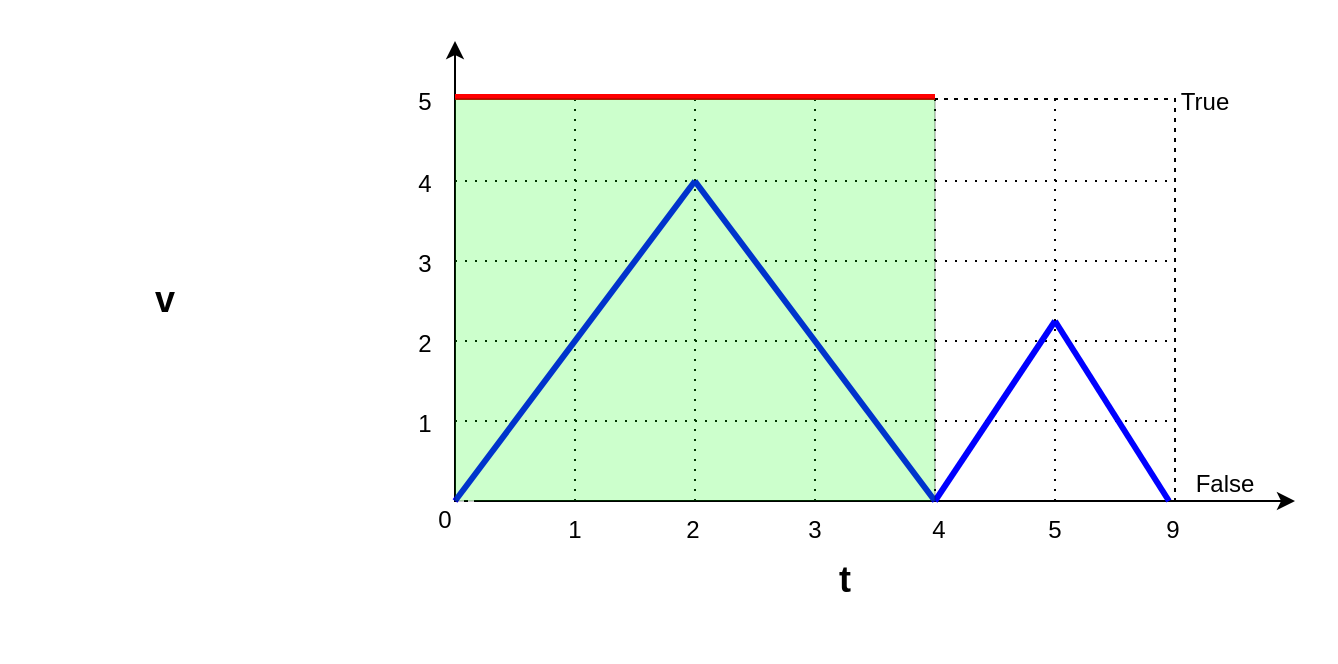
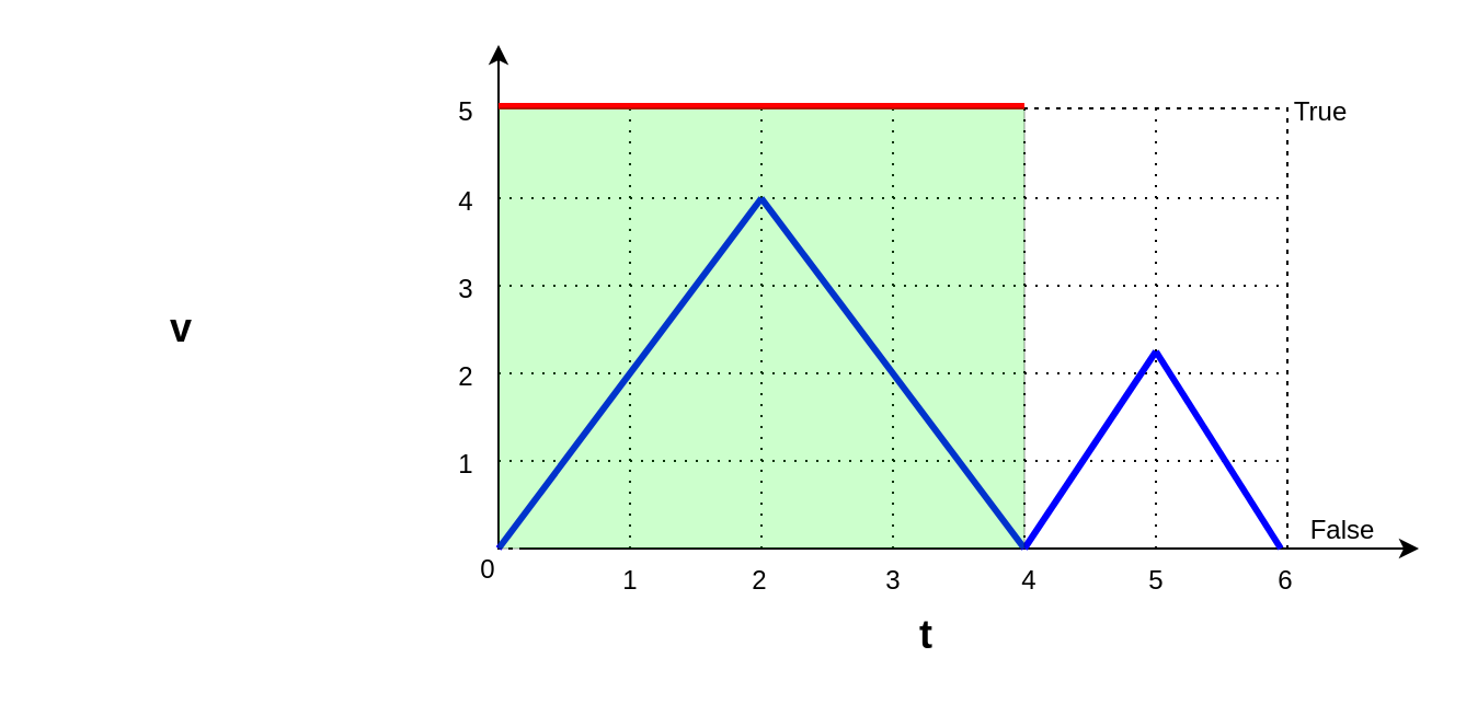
  <mxCell id="0" />
  <mxCell id="1" parent="0" />
  <mxCell id="2" value="" style="shape=table;startSize=0;container=1;collapsible=0;childLayout=tableLayout;dashed=1;dashPattern=1 4;" parent="1" vertex="1"><mxGeometry x="227" y="49" width="360" height="201" as="geometry" /></mxCell>
  <mxCell id="3" value="" style="shape=tableRow;horizontal=0;startSize=0;swimlaneHead=0;swimlaneBody=0;top=0;left=0;bottom=0;right=0;collapsible=0;dropTarget=0;fillColor=none;points=[[0,0.5],[1,0.5]];portConstraint=eastwest;" parent="2" vertex="1"><mxGeometry width="360" height="41" as="geometry" /></mxCell>
  <mxCell id="4" value="" style="shape=partialRectangle;html=1;whiteSpace=wrap;connectable=0;overflow=hidden;fillColor=none;top=0;left=0;bottom=0;right=0;pointerEvents=1;" parent="3" vertex="1"><mxGeometry width="60" height="41" as="geometry"><mxRectangle width="60" height="41" as="alternateBounds" /></mxGeometry></mxCell>
  <mxCell id="5" value="" style="shape=partialRectangle;html=1;whiteSpace=wrap;connectable=0;overflow=hidden;fillColor=none;top=0;left=0;bottom=0;right=0;pointerEvents=1;" parent="3" vertex="1"><mxGeometry x="60" width="60" height="41" as="geometry"><mxRectangle width="60" height="41" as="alternateBounds" /></mxGeometry></mxCell>
  <mxCell id="6" value="" style="shape=partialRectangle;html=1;whiteSpace=wrap;connectable=0;overflow=hidden;fillColor=none;top=0;left=0;bottom=0;right=0;pointerEvents=1;" parent="3" vertex="1"><mxGeometry x="120" width="60" height="41" as="geometry"><mxRectangle width="60" height="41" as="alternateBounds" /></mxGeometry></mxCell>
  <mxCell id="7" value="" style="shape=partialRectangle;html=1;whiteSpace=wrap;connectable=0;overflow=hidden;fillColor=none;top=0;left=0;bottom=0;right=0;pointerEvents=1;" parent="3" vertex="1"><mxGeometry x="180" width="60" height="41" as="geometry"><mxRectangle width="60" height="41" as="alternateBounds" /></mxGeometry></mxCell>
  <mxCell id="8" value="" style="shape=partialRectangle;html=1;whiteSpace=wrap;connectable=0;overflow=hidden;fillColor=none;top=0;left=0;bottom=0;right=0;pointerEvents=1;" parent="3" vertex="1"><mxGeometry x="240" width="60" height="41" as="geometry"><mxRectangle width="60" height="41" as="alternateBounds" /></mxGeometry></mxCell>
  <mxCell id="9" value="" style="shape=partialRectangle;html=1;whiteSpace=wrap;connectable=0;overflow=hidden;fillColor=none;top=0;left=0;bottom=0;right=0;pointerEvents=1;" parent="3" vertex="1"><mxGeometry x="300" width="60" height="41" as="geometry"><mxRectangle width="60" height="41" as="alternateBounds" /></mxGeometry></mxCell>
  <mxCell id="10" value="" style="shape=tableRow;horizontal=0;startSize=0;swimlaneHead=0;swimlaneBody=0;top=0;left=0;bottom=0;right=0;collapsible=0;dropTarget=0;fillColor=none;points=[[0,0.5],[1,0.5]];portConstraint=eastwest;" parent="2" vertex="1"><mxGeometry y="41" width="360" height="40" as="geometry" /></mxCell>
  <mxCell id="11" value="" style="shape=partialRectangle;html=1;whiteSpace=wrap;connectable=0;overflow=hidden;fillColor=none;top=0;left=0;bottom=0;right=0;pointerEvents=1;" parent="10" vertex="1"><mxGeometry width="60" height="40" as="geometry"><mxRectangle width="60" height="40" as="alternateBounds" /></mxGeometry></mxCell>
  <mxCell id="12" value="" style="shape=partialRectangle;html=1;whiteSpace=wrap;connectable=0;overflow=hidden;fillColor=none;top=0;left=0;bottom=0;right=0;pointerEvents=1;" parent="10" vertex="1"><mxGeometry x="60" width="60" height="40" as="geometry"><mxRectangle width="60" height="40" as="alternateBounds" /></mxGeometry></mxCell>
  <mxCell id="13" value="" style="shape=partialRectangle;html=1;whiteSpace=wrap;connectable=0;overflow=hidden;fillColor=none;top=0;left=0;bottom=0;right=0;pointerEvents=1;" parent="10" vertex="1"><mxGeometry x="120" width="60" height="40" as="geometry"><mxRectangle width="60" height="40" as="alternateBounds" /></mxGeometry></mxCell>
  <mxCell id="14" value="" style="shape=partialRectangle;html=1;whiteSpace=wrap;connectable=0;overflow=hidden;fillColor=none;top=0;left=0;bottom=0;right=0;pointerEvents=1;" parent="10" vertex="1"><mxGeometry x="180" width="60" height="40" as="geometry"><mxRectangle width="60" height="40" as="alternateBounds" /></mxGeometry></mxCell>
  <mxCell id="15" value="" style="shape=partialRectangle;html=1;whiteSpace=wrap;connectable=0;overflow=hidden;fillColor=none;top=0;left=0;bottom=0;right=0;pointerEvents=1;" parent="10" vertex="1"><mxGeometry x="240" width="60" height="40" as="geometry"><mxRectangle width="60" height="40" as="alternateBounds" /></mxGeometry></mxCell>
  <mxCell id="16" value="" style="shape=partialRectangle;html=1;whiteSpace=wrap;connectable=0;overflow=hidden;fillColor=none;top=0;left=0;bottom=0;right=0;pointerEvents=1;" parent="10" vertex="1"><mxGeometry x="300" width="60" height="40" as="geometry"><mxRectangle width="60" height="40" as="alternateBounds" /></mxGeometry></mxCell>
  <mxCell id="17" value="" style="shape=tableRow;horizontal=0;startSize=0;swimlaneHead=0;swimlaneBody=0;top=0;left=0;bottom=0;right=0;collapsible=0;dropTarget=0;fillColor=none;points=[[0,0.5],[1,0.5]];portConstraint=eastwest;" parent="2" vertex="1"><mxGeometry y="81" width="360" height="40" as="geometry" /></mxCell>
  <mxCell id="18" value="" style="shape=partialRectangle;html=1;whiteSpace=wrap;connectable=0;overflow=hidden;fillColor=none;top=0;left=0;bottom=0;right=0;pointerEvents=1;" parent="17" vertex="1"><mxGeometry width="60" height="40" as="geometry"><mxRectangle width="60" height="40" as="alternateBounds" /></mxGeometry></mxCell>
  <mxCell id="19" value="" style="shape=partialRectangle;html=1;whiteSpace=wrap;connectable=0;overflow=hidden;fillColor=none;top=0;left=0;bottom=0;right=0;pointerEvents=1;" parent="17" vertex="1"><mxGeometry x="60" width="60" height="40" as="geometry"><mxRectangle width="60" height="40" as="alternateBounds" /></mxGeometry></mxCell>
  <mxCell id="20" value="" style="shape=partialRectangle;html=1;whiteSpace=wrap;connectable=0;overflow=hidden;fillColor=none;top=0;left=0;bottom=0;right=0;pointerEvents=1;" parent="17" vertex="1"><mxGeometry x="120" width="60" height="40" as="geometry"><mxRectangle width="60" height="40" as="alternateBounds" /></mxGeometry></mxCell>
  <mxCell id="21" value="" style="shape=partialRectangle;html=1;whiteSpace=wrap;connectable=0;overflow=hidden;fillColor=none;top=0;left=0;bottom=0;right=0;pointerEvents=1;" parent="17" vertex="1"><mxGeometry x="180" width="60" height="40" as="geometry"><mxRectangle width="60" height="40" as="alternateBounds" /></mxGeometry></mxCell>
  <mxCell id="22" value="" style="shape=partialRectangle;html=1;whiteSpace=wrap;connectable=0;overflow=hidden;fillColor=none;top=0;left=0;bottom=0;right=0;pointerEvents=1;" parent="17" vertex="1"><mxGeometry x="240" width="60" height="40" as="geometry"><mxRectangle width="60" height="40" as="alternateBounds" /></mxGeometry></mxCell>
  <mxCell id="23" value="" style="shape=partialRectangle;html=1;whiteSpace=wrap;connectable=0;overflow=hidden;fillColor=none;top=0;left=0;bottom=0;right=0;pointerEvents=1;" parent="17" vertex="1"><mxGeometry x="300" width="60" height="40" as="geometry"><mxRectangle width="60" height="40" as="alternateBounds" /></mxGeometry></mxCell>
  <mxCell id="24" value="" style="shape=tableRow;horizontal=0;startSize=0;swimlaneHead=0;swimlaneBody=0;top=0;left=0;bottom=0;right=0;collapsible=0;dropTarget=0;fillColor=none;points=[[0,0.5],[1,0.5]];portConstraint=eastwest;" parent="2" vertex="1"><mxGeometry y="121" width="360" height="40" as="geometry" /></mxCell>
  <mxCell id="25" value="" style="shape=partialRectangle;html=1;whiteSpace=wrap;connectable=0;overflow=hidden;fillColor=none;top=0;left=0;bottom=0;right=0;pointerEvents=1;" parent="24" vertex="1"><mxGeometry width="60" height="40" as="geometry"><mxRectangle width="60" height="40" as="alternateBounds" /></mxGeometry></mxCell>
  <mxCell id="26" value="" style="shape=partialRectangle;html=1;whiteSpace=wrap;connectable=0;overflow=hidden;fillColor=none;top=0;left=0;bottom=0;right=0;pointerEvents=1;" parent="24" vertex="1"><mxGeometry x="60" width="60" height="40" as="geometry"><mxRectangle width="60" height="40" as="alternateBounds" /></mxGeometry></mxCell>
  <mxCell id="27" value="" style="shape=partialRectangle;html=1;whiteSpace=wrap;connectable=0;overflow=hidden;fillColor=none;top=0;left=0;bottom=0;right=0;pointerEvents=1;" parent="24" vertex="1"><mxGeometry x="120" width="60" height="40" as="geometry"><mxRectangle width="60" height="40" as="alternateBounds" /></mxGeometry></mxCell>
  <mxCell id="28" value="" style="shape=partialRectangle;html=1;whiteSpace=wrap;connectable=0;overflow=hidden;fillColor=none;top=0;left=0;bottom=0;right=0;pointerEvents=1;" parent="24" vertex="1"><mxGeometry x="180" width="60" height="40" as="geometry"><mxRectangle width="60" height="40" as="alternateBounds" /></mxGeometry></mxCell>
  <mxCell id="29" value="" style="shape=partialRectangle;html=1;whiteSpace=wrap;connectable=0;overflow=hidden;fillColor=none;top=0;left=0;bottom=0;right=0;pointerEvents=1;" parent="24" vertex="1"><mxGeometry x="240" width="60" height="40" as="geometry"><mxRectangle width="60" height="40" as="alternateBounds" /></mxGeometry></mxCell>
  <mxCell id="30" value="" style="shape=partialRectangle;html=1;whiteSpace=wrap;connectable=0;overflow=hidden;fillColor=none;top=0;left=0;bottom=0;right=0;pointerEvents=1;" parent="24" vertex="1"><mxGeometry x="300" width="60" height="40" as="geometry"><mxRectangle width="60" height="40" as="alternateBounds" /></mxGeometry></mxCell>
  <mxCell id="31" value="" style="shape=tableRow;horizontal=0;startSize=0;swimlaneHead=0;swimlaneBody=0;top=0;left=0;bottom=0;right=0;collapsible=0;dropTarget=0;fillColor=none;points=[[0,0.5],[1,0.5]];portConstraint=eastwest;" parent="2" vertex="1"><mxGeometry y="161" width="360" height="40" as="geometry" /></mxCell>
  <mxCell id="32" value="" style="shape=partialRectangle;html=1;whiteSpace=wrap;connectable=0;overflow=hidden;fillColor=none;top=0;left=0;bottom=0;right=0;pointerEvents=1;" parent="31" vertex="1"><mxGeometry width="60" height="40" as="geometry"><mxRectangle width="60" height="40" as="alternateBounds" /></mxGeometry></mxCell>
  <mxCell id="33" value="" style="shape=partialRectangle;html=1;whiteSpace=wrap;connectable=0;overflow=hidden;fillColor=none;top=0;left=0;bottom=0;right=0;pointerEvents=1;" parent="31" vertex="1"><mxGeometry x="60" width="60" height="40" as="geometry"><mxRectangle width="60" height="40" as="alternateBounds" /></mxGeometry></mxCell>
  <mxCell id="34" value="" style="shape=partialRectangle;html=1;whiteSpace=wrap;connectable=0;overflow=hidden;fillColor=none;top=0;left=0;bottom=0;right=0;pointerEvents=1;" parent="31" vertex="1"><mxGeometry x="120" width="60" height="40" as="geometry"><mxRectangle width="60" height="40" as="alternateBounds" /></mxGeometry></mxCell>
  <mxCell id="35" value="" style="shape=partialRectangle;html=1;whiteSpace=wrap;connectable=0;overflow=hidden;fillColor=none;top=0;left=0;bottom=0;right=0;pointerEvents=1;" parent="31" vertex="1"><mxGeometry x="180" width="60" height="40" as="geometry"><mxRectangle width="60" height="40" as="alternateBounds" /></mxGeometry></mxCell>
  <mxCell id="36" value="" style="shape=partialRectangle;html=1;whiteSpace=wrap;connectable=0;overflow=hidden;fillColor=none;top=0;left=0;bottom=0;right=0;pointerEvents=1;" parent="31" vertex="1"><mxGeometry x="240" width="60" height="40" as="geometry"><mxRectangle width="60" height="40" as="alternateBounds" /></mxGeometry></mxCell>
  <mxCell id="37" value="" style="shape=partialRectangle;html=1;whiteSpace=wrap;connectable=0;overflow=hidden;fillColor=none;top=0;left=0;bottom=0;right=0;pointerEvents=1;" parent="31" vertex="1"><mxGeometry x="300" width="60" height="40" as="geometry"><mxRectangle width="60" height="40" as="alternateBounds" /></mxGeometry></mxCell>
  <mxCell id="38" value="" style="endArrow=classic;html=1;rounded=0;" parent="1" edge="1"><mxGeometry width="50" height="50" relative="1" as="geometry"><mxPoint x="227" y="250" as="sourcePoint" /><mxPoint x="227" y="20" as="targetPoint" /></mxGeometry></mxCell>
  <mxCell id="39" value="" style="endArrow=classic;html=1;rounded=0;" parent="1" edge="1"><mxGeometry width="50" height="50" relative="1" as="geometry"><mxPoint x="237" y="250" as="sourcePoint" /><mxPoint x="647" y="250" as="targetPoint" /></mxGeometry></mxCell>
  <mxCell id="40" value="0" style="text;html=1;resizable=0;autosize=1;align=center;verticalAlign=middle;points=[];fillColor=none;strokeColor=none;rounded=0;" parent="1" vertex="1"><mxGeometry x="207" y="245" width="30" height="30" as="geometry" /></mxCell>
  <mxCell id="41" value="1" style="text;html=1;resizable=0;autosize=1;align=center;verticalAlign=middle;points=[];fillColor=none;strokeColor=none;rounded=0;" parent="1" vertex="1"><mxGeometry x="272" y="250" width="30" height="30" as="geometry" /></mxCell>
  <mxCell id="42" value="2" style="text;html=1;resizable=0;autosize=1;align=center;verticalAlign=middle;points=[];fillColor=none;strokeColor=none;rounded=0;" parent="1" vertex="1"><mxGeometry x="331" y="250" width="30" height="30" as="geometry" /></mxCell>
  <mxCell id="43" value="4" style="text;html=1;resizable=0;autosize=1;align=center;verticalAlign=middle;points=[];fillColor=none;strokeColor=none;rounded=0;" parent="1" vertex="1"><mxGeometry x="454" y="250" width="30" height="30" as="geometry" /></mxCell>
  <mxCell id="44" value="5" style="text;html=1;resizable=0;autosize=1;align=center;verticalAlign=middle;points=[];fillColor=none;strokeColor=none;rounded=0;" parent="1" vertex="1"><mxGeometry x="512" y="250" width="30" height="30" as="geometry" /></mxCell>
- <mxCell id="45" value="9" style="text;html=1;resizable=0;autosize=1;align=center;verticalAlign=middle;points=[];fillColor=none;strokeColor=none;rounded=0;" parent="1" vertex="1"><mxGeometry x="571" y="250" width="30" height="30" as="geometry" /></mxCell>
+ <mxCell id="45" value="6" style="text;html=1;resizable=0;autosize=1;align=center;verticalAlign=middle;points=[];fillColor=none;strokeColor=none;rounded=0;" parent="1" vertex="1"><mxGeometry x="571" y="250" width="30" height="30" as="geometry" /></mxCell>
  <mxCell id="46" value="3" style="text;html=1;resizable=0;autosize=1;align=center;verticalAlign=middle;points=[];fillColor=none;strokeColor=none;rounded=0;" parent="1" vertex="1"><mxGeometry x="392" y="250" width="30" height="30" as="geometry" /></mxCell>
  <mxCell id="47" value="1" style="text;html=1;resizable=0;autosize=1;align=center;verticalAlign=middle;points=[];fillColor=none;strokeColor=none;rounded=0;" parent="1" vertex="1"><mxGeometry x="197" y="197" width="30" height="30" as="geometry" /></mxCell>
  <mxCell id="48" value="2" style="text;html=1;resizable=0;autosize=1;align=center;verticalAlign=middle;points=[];fillColor=none;strokeColor=none;rounded=0;" parent="1" vertex="1"><mxGeometry x="197" y="157" width="30" height="30" as="geometry" /></mxCell>
  <mxCell id="49" value="3" style="text;html=1;resizable=0;autosize=1;align=center;verticalAlign=middle;points=[];fillColor=none;strokeColor=none;rounded=0;" parent="1" vertex="1"><mxGeometry x="197" y="117" width="30" height="30" as="geometry" /></mxCell>
  <mxCell id="50" value="4" style="text;html=1;resizable=0;autosize=1;align=center;verticalAlign=middle;points=[];fillColor=none;strokeColor=none;rounded=0;" parent="1" vertex="1"><mxGeometry x="197" y="77" width="30" height="30" as="geometry" /></mxCell>
  <mxCell id="51" value="5" style="text;html=1;resizable=0;autosize=1;align=center;verticalAlign=middle;points=[];fillColor=none;strokeColor=none;rounded=0;" parent="1" vertex="1"><mxGeometry x="197" y="36" width="30" height="30" as="geometry" /></mxCell>
  <mxCell id="52" value="" style="endArrow=classic;html=1;rounded=0;strokeColor=none;fillColor=#FFFFFF;strokeWidth=3;" parent="1" edge="1"><mxGeometry width="50" height="50" relative="1" as="geometry"><mxPoint x="20" y="250" as="sourcePoint" /><mxPoint x="127" y="90" as="targetPoint" /></mxGeometry></mxCell>
  <mxCell id="53" value="" style="endArrow=none;html=1;rounded=0;strokeColor=#0000FF;strokeWidth=3;fillColor=#FFFFFF;" parent="1" edge="1"><mxGeometry width="50" height="50" relative="1" as="geometry"><mxPoint x="227" y="250" as="sourcePoint" /><mxPoint x="347" y="90" as="targetPoint" /></mxGeometry></mxCell>
  <mxCell id="54" value="" style="endArrow=none;html=1;rounded=0;strokeColor=#0000FF;strokeWidth=3;fillColor=#FFFFFF;" parent="1" edge="1"><mxGeometry width="50" height="50" relative="1" as="geometry"><mxPoint x="467" y="250" as="sourcePoint" /><mxPoint x="527" y="160" as="targetPoint" /></mxGeometry></mxCell>
  <mxCell id="55" value="" style="endArrow=none;html=1;rounded=0;strokeColor=#0000FF;strokeWidth=3;fillColor=#FFFFFF;exitX=0.333;exitY=0;exitDx=0;exitDy=0;exitPerimeter=0;" parent="1" source="10" edge="1"><mxGeometry width="50" height="50" relative="1" as="geometry"><mxPoint x="331" y="435" as="sourcePoint" /><mxPoint x="467" y="250" as="targetPoint" /></mxGeometry></mxCell>
  <mxCell id="56" value="" style="endArrow=none;html=1;rounded=0;strokeColor=#0000FF;strokeWidth=3;fillColor=#FFFFFF;entryX=0.433;entryY=0;entryDx=0;entryDy=0;entryPerimeter=0;" parent="1" target="45" edge="1"><mxGeometry width="50" height="50" relative="1" as="geometry"><mxPoint x="527" y="160" as="sourcePoint" /><mxPoint x="537" y="170" as="targetPoint" /></mxGeometry></mxCell>
  <mxCell id="57" value="" style="endArrow=none;html=1;rounded=0;strokeColor=#FF0000;strokeWidth=3;fillColor=#FFFFFF;" parent="1" edge="1"><mxGeometry width="50" height="50" relative="1" as="geometry"><mxPoint x="227" y="48" as="sourcePoint" /><mxPoint x="467" y="48" as="targetPoint" /></mxGeometry></mxCell>
  <mxCell id="58" value="&lt;b&gt;&lt;font style=&quot;font-size: 18px;&quot;&gt;v&lt;/font&gt;&lt;/b&gt;" style="text;html=1;resizable=0;autosize=1;align=center;verticalAlign=middle;points=[];fillColor=none;strokeColor=none;rounded=0;dashed=1;dashPattern=1 4;" parent="1" vertex="1"><mxGeometry x="67" y="129.5" width="30" height="40" as="geometry" /></mxCell>
  <mxCell id="59" value="&lt;font style=&quot;font-size: 18px;&quot;&gt;&lt;b&gt;t&lt;/b&gt;&lt;/font&gt;" style="text;html=1;resizable=0;autosize=1;align=center;verticalAlign=middle;points=[];fillColor=none;strokeColor=none;rounded=0;dashed=1;dashPattern=1 4;" parent="1" vertex="1"><mxGeometry x="407" y="270" width="30" height="40" as="geometry" /></mxCell>
  <mxCell id="60" value="" style="whiteSpace=wrap;html=1;opacity=20;fillColor=#00FF00;" vertex="1" parent="1"><mxGeometry x="227" y="49" width="240" height="201" as="geometry" /></mxCell>
  <mxCell id="61" value="False" style="text;html=1;resizable=0;autosize=1;align=center;verticalAlign=middle;points=[];fillColor=none;strokeColor=none;rounded=0;" vertex="1" parent="1"><mxGeometry x="587" y="227" width="50" height="30" as="geometry" /></mxCell>
  <mxCell id="62" value="True" style="text;html=1;resizable=0;autosize=1;align=center;verticalAlign=middle;points=[];fillColor=none;strokeColor=none;rounded=0;" vertex="1" parent="1"><mxGeometry x="577" y="36" width="50" height="30" as="geometry" /></mxCell>
